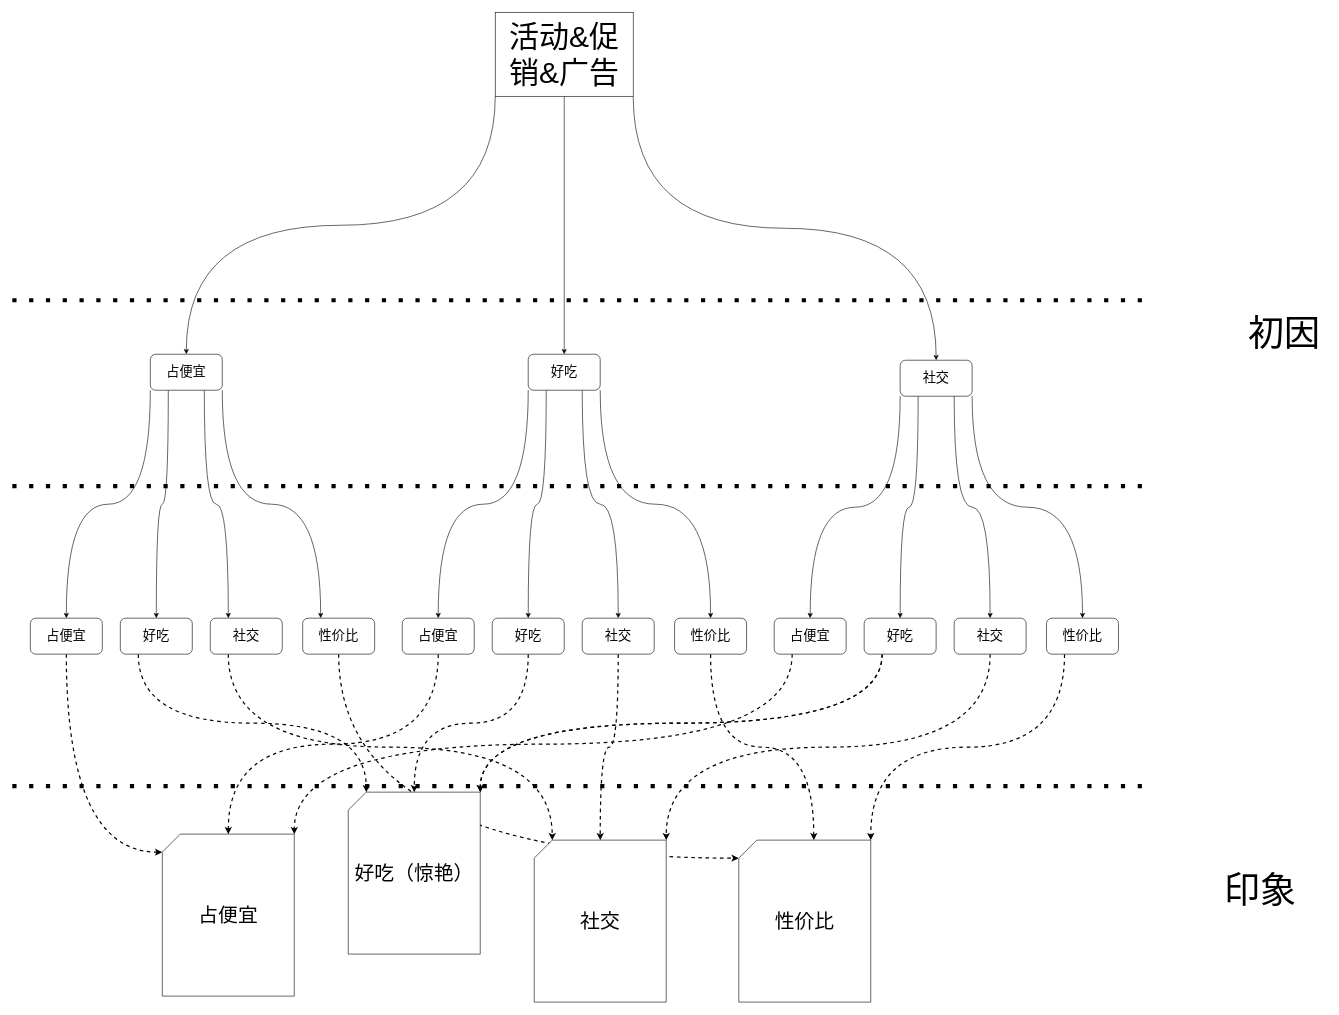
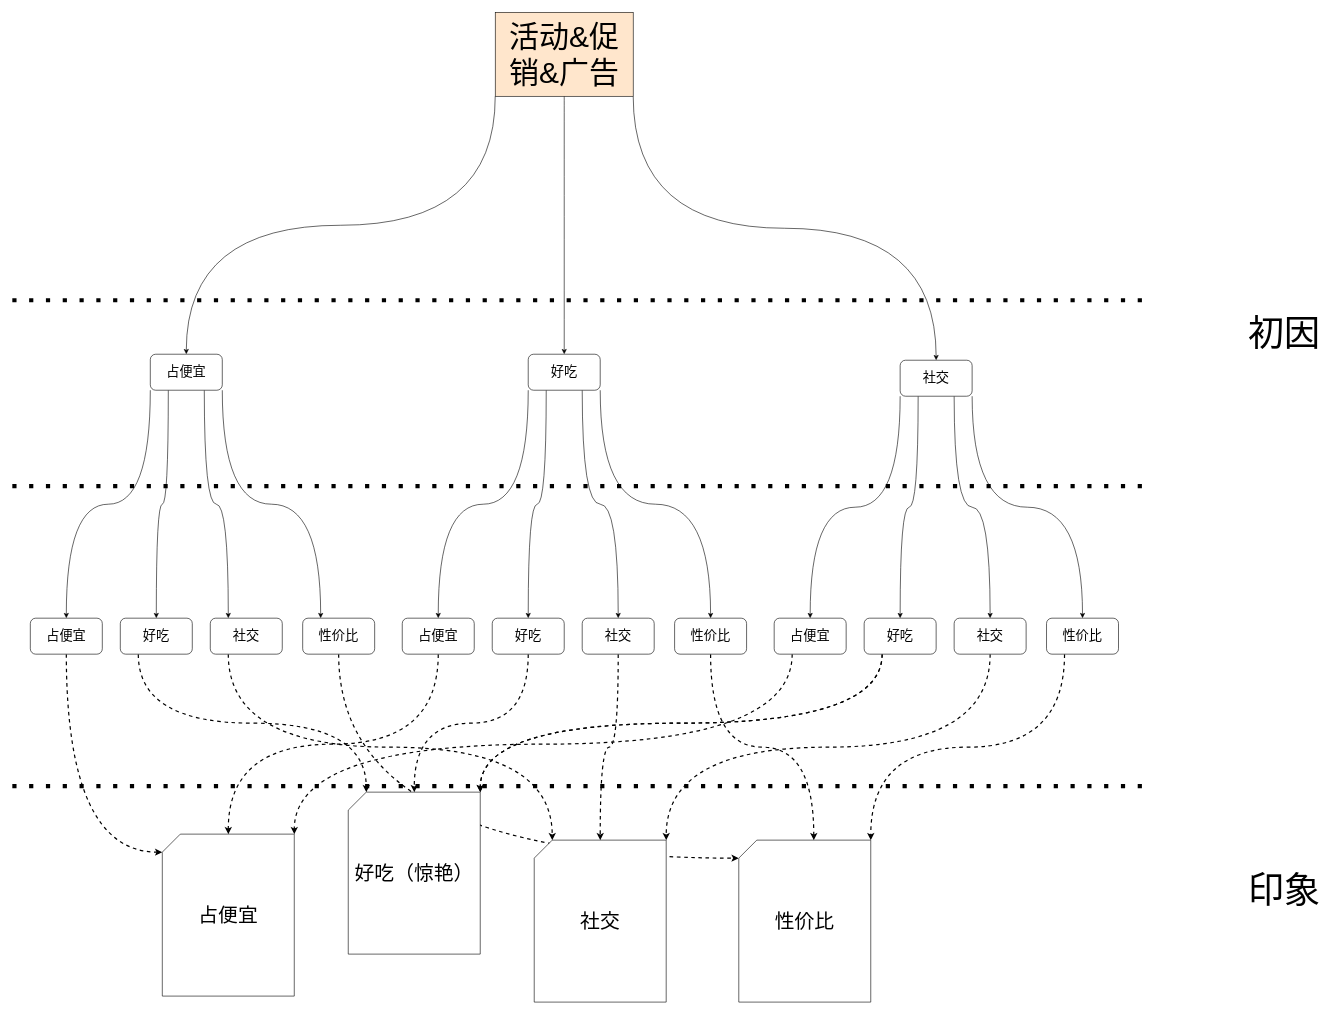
  <mxCell id="0" />
  <mxCell id="1" parent="0" />
  <mxCell id="2" style="edgeStyle=orthogonalEdgeStyle;curved=1;rounded=0;orthogonalLoop=1;jettySize=auto;html=1;exitX=0;exitY=1;exitDx=0;exitDy=0;entryX=0.5;entryY=0;entryDx=0;entryDy=0;fontSize=22;" edge="1" parent="1" source="5" target="15"><mxGeometry relative="1" as="geometry" /></mxCell>
  <mxCell id="3" style="edgeStyle=orthogonalEdgeStyle;curved=1;rounded=0;orthogonalLoop=1;jettySize=auto;html=1;exitX=0.5;exitY=1;exitDx=0;exitDy=0;fontSize=22;" edge="1" parent="1" source="5" target="10"><mxGeometry relative="1" as="geometry" /></mxCell>
  <mxCell id="4" style="edgeStyle=orthogonalEdgeStyle;curved=1;rounded=0;orthogonalLoop=1;jettySize=auto;html=1;exitX=1;exitY=1;exitDx=0;exitDy=0;entryX=0.5;entryY=0;entryDx=0;entryDy=0;fontSize=22;" edge="1" parent="1" source="5" target="20"><mxGeometry relative="1" as="geometry" /></mxCell>
- <mxCell id="5" value="活动&amp;amp;促销&amp;amp;广告" style="rounded=1;whiteSpace=wrap;html=1;fontSize=50;arcSize=0;" vertex="1" parent="1"><mxGeometry x="825" y="20" width="230" height="140" as="geometry" /></mxCell>
+ <mxCell id="5" value="活动&amp;amp;促销&amp;amp;广告" style="rounded=1;whiteSpace=wrap;html=1;fontSize=50;arcSize=0;fillColor=#ffe6cc;" vertex="1" parent="1"><mxGeometry x="825" y="20" width="230" height="140" as="geometry" /></mxCell>
  <mxCell id="6" style="edgeStyle=orthogonalEdgeStyle;curved=1;rounded=0;orthogonalLoop=1;jettySize=auto;html=1;exitX=0;exitY=1;exitDx=0;exitDy=0;entryX=0.5;entryY=0;entryDx=0;entryDy=0;fontSize=22;" edge="1" parent="1" source="10" target="30"><mxGeometry relative="1" as="geometry" /></mxCell>
  <mxCell id="7" style="edgeStyle=orthogonalEdgeStyle;curved=1;rounded=0;orthogonalLoop=1;jettySize=auto;html=1;exitX=0.25;exitY=1;exitDx=0;exitDy=0;entryX=0.5;entryY=0;entryDx=0;entryDy=0;fontSize=22;" edge="1" parent="1" source="10" target="32"><mxGeometry relative="1" as="geometry" /></mxCell>
  <mxCell id="8" style="edgeStyle=orthogonalEdgeStyle;curved=1;rounded=0;orthogonalLoop=1;jettySize=auto;html=1;exitX=0.75;exitY=1;exitDx=0;exitDy=0;fontSize=22;" edge="1" parent="1" source="10" target="34"><mxGeometry relative="1" as="geometry" /></mxCell>
  <mxCell id="9" style="edgeStyle=orthogonalEdgeStyle;curved=1;rounded=0;orthogonalLoop=1;jettySize=auto;html=1;exitX=1;exitY=1;exitDx=0;exitDy=0;entryX=0.5;entryY=0;entryDx=0;entryDy=0;fontSize=22;" edge="1" parent="1" source="10" target="36"><mxGeometry relative="1" as="geometry" /></mxCell>
  <mxCell id="10" value="好吃" style="rounded=1;whiteSpace=wrap;html=1;fontSize=22;" vertex="1" parent="1"><mxGeometry x="880" y="590" width="120" height="60" as="geometry" /></mxCell>
  <mxCell id="11" style="edgeStyle=orthogonalEdgeStyle;curved=1;rounded=0;orthogonalLoop=1;jettySize=auto;html=1;exitX=0;exitY=1;exitDx=0;exitDy=0;entryX=0.5;entryY=0;entryDx=0;entryDy=0;fontSize=22;" edge="1" parent="1" source="15" target="22"><mxGeometry relative="1" as="geometry" /></mxCell>
  <mxCell id="12" style="edgeStyle=orthogonalEdgeStyle;curved=1;rounded=0;orthogonalLoop=1;jettySize=auto;html=1;exitX=0.25;exitY=1;exitDx=0;exitDy=0;fontSize=22;" edge="1" parent="1" source="15" target="24"><mxGeometry relative="1" as="geometry" /></mxCell>
  <mxCell id="13" style="edgeStyle=orthogonalEdgeStyle;curved=1;rounded=0;orthogonalLoop=1;jettySize=auto;html=1;exitX=0.75;exitY=1;exitDx=0;exitDy=0;entryX=0.25;entryY=0;entryDx=0;entryDy=0;fontSize=22;" edge="1" parent="1" source="15" target="26"><mxGeometry relative="1" as="geometry" /></mxCell>
  <mxCell id="14" style="edgeStyle=orthogonalEdgeStyle;curved=1;rounded=0;orthogonalLoop=1;jettySize=auto;html=1;exitX=1;exitY=1;exitDx=0;exitDy=0;entryX=0.25;entryY=0;entryDx=0;entryDy=0;fontSize=22;" edge="1" parent="1" source="15" target="28"><mxGeometry relative="1" as="geometry" /></mxCell>
  <mxCell id="15" value="占便宜" style="rounded=1;whiteSpace=wrap;html=1;fontSize=22;" vertex="1" parent="1"><mxGeometry x="250" y="590" width="120" height="60" as="geometry" /></mxCell>
  <mxCell id="16" style="edgeStyle=orthogonalEdgeStyle;curved=1;rounded=0;orthogonalLoop=1;jettySize=auto;html=1;exitX=0;exitY=1;exitDx=0;exitDy=0;fontSize=22;" edge="1" parent="1" source="20" target="38"><mxGeometry relative="1" as="geometry" /></mxCell>
  <mxCell id="17" style="edgeStyle=orthogonalEdgeStyle;curved=1;rounded=0;orthogonalLoop=1;jettySize=auto;html=1;exitX=0.25;exitY=1;exitDx=0;exitDy=0;entryX=0.5;entryY=0;entryDx=0;entryDy=0;fontSize=22;" edge="1" parent="1" source="20" target="41"><mxGeometry relative="1" as="geometry" /></mxCell>
  <mxCell id="18" style="edgeStyle=orthogonalEdgeStyle;curved=1;rounded=0;orthogonalLoop=1;jettySize=auto;html=1;exitX=0.75;exitY=1;exitDx=0;exitDy=0;entryX=0.5;entryY=0;entryDx=0;entryDy=0;fontSize=22;" edge="1" parent="1" source="20" target="43"><mxGeometry relative="1" as="geometry" /></mxCell>
  <mxCell id="19" style="edgeStyle=orthogonalEdgeStyle;curved=1;rounded=0;orthogonalLoop=1;jettySize=auto;html=1;exitX=1;exitY=1;exitDx=0;exitDy=0;entryX=0.5;entryY=0;entryDx=0;entryDy=0;fontSize=22;" edge="1" parent="1" source="20" target="45"><mxGeometry relative="1" as="geometry" /></mxCell>
  <mxCell id="20" value="社交" style="rounded=1;whiteSpace=wrap;html=1;fontSize=22;" vertex="1" parent="1"><mxGeometry x="1500" y="600" width="120" height="60" as="geometry" /></mxCell>
  <mxCell id="21" style="edgeStyle=orthogonalEdgeStyle;curved=1;rounded=0;orthogonalLoop=1;jettySize=auto;html=1;exitX=0.5;exitY=1;exitDx=0;exitDy=0;entryX=0;entryY=0;entryDx=0;entryDy=30;entryPerimeter=0;strokeWidth=2;fontSize=33;dashed=1;" edge="1" parent="1" source="22" target="48"><mxGeometry relative="1" as="geometry" /></mxCell>
  <mxCell id="22" value="占便宜" style="rounded=1;whiteSpace=wrap;html=1;fontSize=22;" vertex="1" parent="1"><mxGeometry x="50" y="1030" width="120" height="60" as="geometry" /></mxCell>
  <mxCell id="23" style="edgeStyle=orthogonalEdgeStyle;curved=1;rounded=0;orthogonalLoop=1;jettySize=auto;html=1;exitX=0.25;exitY=1;exitDx=0;exitDy=0;entryX=0;entryY=0;entryDx=30;entryDy=0;entryPerimeter=0;dashed=1;strokeWidth=2;fontSize=33;" edge="1" parent="1" source="24" target="49"><mxGeometry relative="1" as="geometry" /></mxCell>
  <mxCell id="24" value="好吃" style="rounded=1;whiteSpace=wrap;html=1;fontSize=22;" vertex="1" parent="1"><mxGeometry x="200" y="1030" width="120" height="60" as="geometry" /></mxCell>
  <mxCell id="25" style="edgeStyle=orthogonalEdgeStyle;curved=1;rounded=0;orthogonalLoop=1;jettySize=auto;html=1;exitX=0.25;exitY=1;exitDx=0;exitDy=0;entryX=0;entryY=0;entryDx=30;entryDy=0;entryPerimeter=0;dashed=1;strokeWidth=2;fontSize=33;" edge="1" parent="1" source="26" target="50"><mxGeometry relative="1" as="geometry" /></mxCell>
  <mxCell id="26" value="社交" style="rounded=1;whiteSpace=wrap;html=1;fontSize=22;" vertex="1" parent="1"><mxGeometry x="350" y="1030" width="120" height="60" as="geometry" /></mxCell>
  <mxCell id="27" style="edgeStyle=orthogonalEdgeStyle;curved=1;rounded=0;orthogonalLoop=1;jettySize=auto;html=1;exitX=0.5;exitY=1;exitDx=0;exitDy=0;entryX=0;entryY=0;entryDx=0;entryDy=30;entryPerimeter=0;dashed=1;strokeWidth=2;fontSize=33;" edge="1" parent="1" source="28" target="51"><mxGeometry relative="1" as="geometry" /></mxCell>
  <mxCell id="28" value="性价比" style="rounded=1;whiteSpace=wrap;html=1;fontSize=22;" vertex="1" parent="1"><mxGeometry x="504" y="1030" width="120" height="60" as="geometry" /></mxCell>
  <mxCell id="29" style="edgeStyle=orthogonalEdgeStyle;curved=1;rounded=0;orthogonalLoop=1;jettySize=auto;html=1;exitX=0.5;exitY=1;exitDx=0;exitDy=0;dashed=1;strokeWidth=2;fontSize=33;" edge="1" parent="1" source="30" target="48"><mxGeometry relative="1" as="geometry" /></mxCell>
  <mxCell id="30" value="占便宜" style="rounded=1;whiteSpace=wrap;html=1;fontSize=22;" vertex="1" parent="1"><mxGeometry x="670" y="1030" width="120" height="60" as="geometry" /></mxCell>
  <mxCell id="31" style="edgeStyle=orthogonalEdgeStyle;curved=1;rounded=0;orthogonalLoop=1;jettySize=auto;html=1;exitX=0.5;exitY=1;exitDx=0;exitDy=0;dashed=1;strokeWidth=2;fontSize=33;" edge="1" parent="1" source="32" target="49"><mxGeometry relative="1" as="geometry" /></mxCell>
  <mxCell id="32" value="好吃" style="rounded=1;whiteSpace=wrap;html=1;fontSize=22;" vertex="1" parent="1"><mxGeometry x="820" y="1030" width="120" height="60" as="geometry" /></mxCell>
  <mxCell id="33" style="edgeStyle=orthogonalEdgeStyle;curved=1;rounded=0;orthogonalLoop=1;jettySize=auto;html=1;exitX=0.5;exitY=1;exitDx=0;exitDy=0;entryX=0.5;entryY=0;entryDx=0;entryDy=0;entryPerimeter=0;dashed=1;strokeWidth=2;fontSize=33;" edge="1" parent="1" source="34" target="50"><mxGeometry relative="1" as="geometry" /></mxCell>
  <mxCell id="34" value="社交" style="rounded=1;whiteSpace=wrap;html=1;fontSize=22;" vertex="1" parent="1"><mxGeometry x="970" y="1030" width="120" height="60" as="geometry" /></mxCell>
  <mxCell id="35" style="edgeStyle=orthogonalEdgeStyle;curved=1;rounded=0;orthogonalLoop=1;jettySize=auto;html=1;exitX=0.5;exitY=1;exitDx=0;exitDy=0;entryX=0;entryY=0;entryDx=125;entryDy=0;entryPerimeter=0;dashed=1;strokeWidth=2;fontSize=33;" edge="1" parent="1" source="36" target="51"><mxGeometry relative="1" as="geometry" /></mxCell>
  <mxCell id="36" value="性价比" style="rounded=1;whiteSpace=wrap;html=1;fontSize=22;" vertex="1" parent="1"><mxGeometry x="1124" y="1030" width="120" height="60" as="geometry" /></mxCell>
  <mxCell id="37" style="edgeStyle=orthogonalEdgeStyle;curved=1;rounded=0;orthogonalLoop=1;jettySize=auto;html=1;exitX=0.25;exitY=1;exitDx=0;exitDy=0;entryX=1;entryY=0;entryDx=0;entryDy=0;entryPerimeter=0;dashed=1;strokeWidth=2;fontSize=33;" edge="1" parent="1" source="38" target="48"><mxGeometry relative="1" as="geometry" /></mxCell>
  <mxCell id="38" value="占便宜" style="rounded=1;whiteSpace=wrap;html=1;fontSize=22;" vertex="1" parent="1"><mxGeometry x="1290" y="1030" width="120" height="60" as="geometry" /></mxCell>
  <mxCell id="39" style="edgeStyle=orthogonalEdgeStyle;curved=1;rounded=0;orthogonalLoop=1;jettySize=auto;html=1;exitX=0.25;exitY=1;exitDx=0;exitDy=0;entryX=1;entryY=0;entryDx=0;entryDy=0;entryPerimeter=0;dashed=1;strokeWidth=2;fontSize=33;" edge="1" parent="1" source="41" target="49"><mxGeometry relative="1" as="geometry" /></mxCell>
  <mxCell id="40" style="edgeStyle=orthogonalEdgeStyle;curved=1;rounded=0;orthogonalLoop=1;jettySize=auto;html=1;exitX=0.25;exitY=1;exitDx=0;exitDy=0;entryX=1;entryY=0;entryDx=0;entryDy=0;entryPerimeter=0;dashed=1;strokeWidth=2;fontSize=33;" edge="1" parent="1" source="41" target="49"><mxGeometry relative="1" as="geometry" /></mxCell>
  <mxCell id="41" value="好吃" style="rounded=1;whiteSpace=wrap;html=1;fontSize=22;" vertex="1" parent="1"><mxGeometry x="1440" y="1030" width="120" height="60" as="geometry" /></mxCell>
  <mxCell id="42" style="edgeStyle=orthogonalEdgeStyle;curved=1;rounded=0;orthogonalLoop=1;jettySize=auto;html=1;exitX=0.5;exitY=1;exitDx=0;exitDy=0;entryX=1;entryY=0;entryDx=0;entryDy=0;entryPerimeter=0;dashed=1;strokeWidth=2;fontSize=33;" edge="1" parent="1" source="43" target="50"><mxGeometry relative="1" as="geometry" /></mxCell>
  <mxCell id="43" value="社交" style="rounded=1;whiteSpace=wrap;html=1;fontSize=22;" vertex="1" parent="1"><mxGeometry x="1590" y="1030" width="120" height="60" as="geometry" /></mxCell>
  <mxCell id="44" style="edgeStyle=orthogonalEdgeStyle;curved=1;rounded=0;orthogonalLoop=1;jettySize=auto;html=1;exitX=0.25;exitY=1;exitDx=0;exitDy=0;entryX=1;entryY=0;entryDx=0;entryDy=0;entryPerimeter=0;dashed=1;strokeWidth=2;fontSize=33;" edge="1" parent="1" source="45" target="51"><mxGeometry relative="1" as="geometry" /></mxCell>
  <mxCell id="45" value="性价比" style="rounded=1;whiteSpace=wrap;html=1;fontSize=22;" vertex="1" parent="1"><mxGeometry x="1744" y="1030" width="120" height="60" as="geometry" /></mxCell>
  <mxCell id="46" value="" style="endArrow=none;dashed=1;html=1;dashPattern=1 3;strokeWidth=7;fontSize=33;fontStyle=1" edge="1" parent="1"><mxGeometry width="50" height="50" relative="1" as="geometry"><mxPoint x="20" y="500" as="sourcePoint" /><mxPoint x="1910" y="500" as="targetPoint" /></mxGeometry></mxCell>
  <mxCell id="47" value="" style="endArrow=none;dashed=1;html=1;dashPattern=1 3;strokeWidth=7;fontSize=33;fontStyle=1" edge="1" parent="1"><mxGeometry width="50" height="50" relative="1" as="geometry"><mxPoint x="20" y="810" as="sourcePoint" /><mxPoint x="1910" y="810" as="targetPoint" /></mxGeometry></mxCell>
  <mxCell id="48" value="占便宜" style="shape=card;whiteSpace=wrap;html=1;fontSize=33;" vertex="1" parent="1"><mxGeometry x="270" y="1390" width="220" height="270" as="geometry" /></mxCell>
  <mxCell id="49" value="好吃（惊艳）" style="shape=card;whiteSpace=wrap;html=1;fontSize=33;" vertex="1" parent="1"><mxGeometry x="580" y="1320" width="220" height="270" as="geometry" /></mxCell>
  <mxCell id="50" value="社交" style="shape=card;whiteSpace=wrap;html=1;fontSize=33;" vertex="1" parent="1"><mxGeometry x="890" y="1400" width="220" height="270" as="geometry" /></mxCell>
  <mxCell id="51" value="性价比" style="shape=card;whiteSpace=wrap;html=1;fontSize=33;" vertex="1" parent="1"><mxGeometry x="1231" y="1400" width="220" height="270" as="geometry" /></mxCell>
  <mxCell id="52" value="" style="endArrow=none;dashed=1;html=1;dashPattern=1 3;strokeWidth=7;fontSize=33;fontStyle=1" edge="1" parent="1"><mxGeometry width="50" height="50" relative="1" as="geometry"><mxPoint x="20" y="1310" as="sourcePoint" /><mxPoint x="1910" y="1310" as="targetPoint" /></mxGeometry></mxCell>
  <mxCell id="53" value="&lt;font style=&quot;font-size: 60px&quot;&gt;初因&lt;/font&gt;" style="text;html=1;resizable=0;autosize=1;align=center;verticalAlign=middle;points=[];fillColor=none;strokeColor=none;rounded=0;fontSize=33;" vertex="1" parent="1"><mxGeometry x="2070" y="530" width="140" height="50" as="geometry" /></mxCell>
- <mxCell id="54" value="&lt;font style=&quot;font-size: 60px&quot;&gt;印象&lt;/font&gt;" style="text;html=1;resizable=0;autosize=1;align=center;verticalAlign=middle;points=[];fillColor=none;strokeColor=none;rounded=0;fontSize=33;" vertex="1" parent="1"><mxGeometry x="2030" y="1460" width="140" height="50" as="geometry" /></mxCell>
+ <mxCell id="54" value="&lt;font style=&quot;font-size: 60px&quot;&gt;印象&lt;/font&gt;" style="text;html=1;resizable=0;autosize=1;align=center;verticalAlign=middle;points=[];fillColor=none;strokeColor=none;rounded=0;fontSize=33;" vertex="1" parent="1"><mxGeometry x="2070" y="1460" width="140" height="50" as="geometry" /></mxCell>
